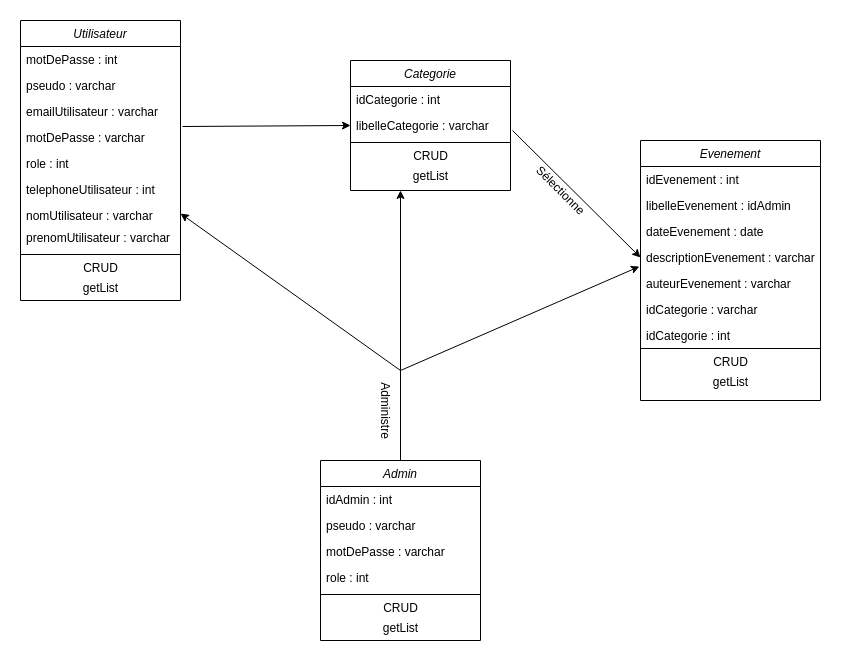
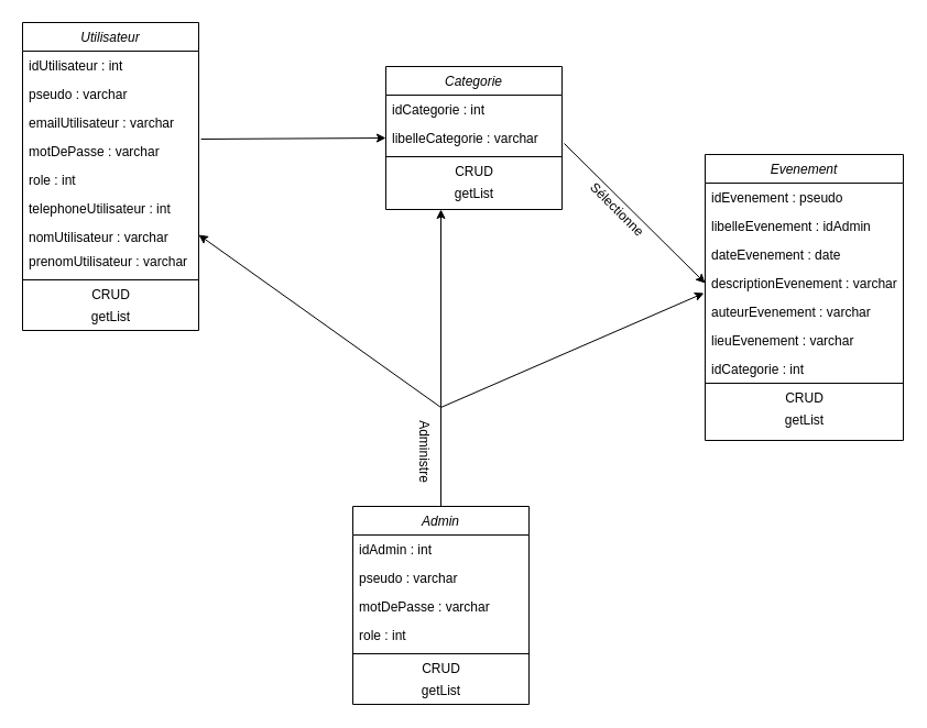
  <mxCell id="0" />
  <mxCell id="1" parent="0" />
  <mxCell id="2" value="Utilisateur" style="swimlane;fontStyle=2;align=center;verticalAlign=top;childLayout=stackLayout;horizontal=1;startSize=26;horizontalStack=0;resizeParent=1;resizeLast=0;collapsible=1;marginBottom=0;rounded=0;shadow=0;strokeWidth=1;" parent="1" vertex="1"><mxGeometry x="20" y="20" width="160" height="280" as="geometry"><mxRectangle x="230" y="140" width="160" height="26" as="alternateBounds" /></mxGeometry></mxCell>
- <mxCell id="3" value="motDePasse : int" style="text;align=left;verticalAlign=top;spacingLeft=4;spacingRight=4;overflow=hidden;rotatable=0;points=[[0,0.5],[1,0.5]];portConstraint=eastwest;" parent="2" vertex="1"><mxGeometry y="26" width="160" height="26" as="geometry" /></mxCell>
+ <mxCell id="3" value="idUtilisateur : int" style="text;align=left;verticalAlign=top;spacingLeft=4;spacingRight=4;overflow=hidden;rotatable=0;points=[[0,0.5],[1,0.5]];portConstraint=eastwest;" parent="2" vertex="1"><mxGeometry y="26" width="160" height="26" as="geometry" /></mxCell>
  <mxCell id="4" value="pseudo : varchar" style="text;align=left;verticalAlign=top;spacingLeft=4;spacingRight=4;overflow=hidden;rotatable=0;points=[[0,0.5],[1,0.5]];portConstraint=eastwest;rounded=0;shadow=0;html=0;" parent="2" vertex="1"><mxGeometry y="52" width="160" height="26" as="geometry" /></mxCell>
  <mxCell id="5" value="emailUtilisateur : varchar" style="text;align=left;verticalAlign=top;spacingLeft=4;spacingRight=4;overflow=hidden;rotatable=0;points=[[0,0.5],[1,0.5]];portConstraint=eastwest;rounded=0;shadow=0;html=0;" parent="2" vertex="1"><mxGeometry y="78" width="160" height="26" as="geometry" /></mxCell>
  <mxCell id="6" value="motDePasse : varchar&#10;&#10;" style="text;align=left;verticalAlign=top;spacingLeft=4;spacingRight=4;overflow=hidden;rotatable=0;points=[[0,0.5],[1,0.5]];portConstraint=eastwest;rounded=0;shadow=0;html=0;" parent="2" vertex="1"><mxGeometry y="104" width="160" height="26" as="geometry" /></mxCell>
  <mxCell id="7" value="role : int&#10;" style="text;align=left;verticalAlign=top;spacingLeft=4;spacingRight=4;overflow=hidden;rotatable=0;points=[[0,0.5],[1,0.5]];portConstraint=eastwest;" parent="2" vertex="1"><mxGeometry y="130" width="160" height="26" as="geometry" /></mxCell>
  <mxCell id="8" value="telephoneUtilisateur : int" style="text;align=left;verticalAlign=top;spacingLeft=4;spacingRight=4;overflow=hidden;rotatable=0;points=[[0,0.5],[1,0.5]];portConstraint=eastwest;" parent="2" vertex="1"><mxGeometry y="156" width="160" height="26" as="geometry" /></mxCell>
  <mxCell id="9" value="nomUtilisateur : varchar" style="text;align=left;verticalAlign=top;spacingLeft=4;spacingRight=4;overflow=hidden;rotatable=0;points=[[0,0.5],[1,0.5]];portConstraint=eastwest;" parent="2" vertex="1"><mxGeometry y="182" width="160" height="22" as="geometry" /></mxCell>
  <mxCell id="10" value="prenomUtilisateur : varchar" style="text;align=left;verticalAlign=top;spacingLeft=4;spacingRight=4;overflow=hidden;rotatable=0;points=[[0,0.5],[1,0.5]];portConstraint=eastwest;" parent="2" vertex="1"><mxGeometry y="204" width="160" height="26" as="geometry" /></mxCell>
  <mxCell id="11" value="" style="line;html=1;strokeWidth=1;align=left;verticalAlign=middle;spacingTop=-1;spacingLeft=3;spacingRight=3;rotatable=0;labelPosition=right;points=[];portConstraint=eastwest;" parent="2" vertex="1"><mxGeometry y="230" width="160" height="8" as="geometry" /></mxCell>
  <mxCell id="12" value="CRUD" style="text;html=1;align=center;verticalAlign=middle;resizable=0;points=[];autosize=1;" vertex="1" parent="2"><mxGeometry y="238" width="160" height="20" as="geometry" /></mxCell>
  <mxCell id="13" value="getList" style="text;html=1;align=center;verticalAlign=middle;resizable=0;points=[];autosize=1;" vertex="1" parent="2"><mxGeometry y="258" width="160" height="20" as="geometry" /></mxCell>
  <mxCell id="14" value="Categorie" style="swimlane;fontStyle=2;align=center;verticalAlign=top;childLayout=stackLayout;horizontal=1;startSize=26;horizontalStack=0;resizeParent=1;resizeLast=0;collapsible=1;marginBottom=0;rounded=0;shadow=0;strokeWidth=1;" parent="1" vertex="1"><mxGeometry x="350" y="60" width="160" height="130" as="geometry"><mxRectangle x="230" y="140" width="160" height="26" as="alternateBounds" /></mxGeometry></mxCell>
  <mxCell id="15" value="idCategorie : int" style="text;align=left;verticalAlign=top;spacingLeft=4;spacingRight=4;overflow=hidden;rotatable=0;points=[[0,0.5],[1,0.5]];portConstraint=eastwest;" parent="14" vertex="1"><mxGeometry y="26" width="160" height="26" as="geometry" /></mxCell>
  <mxCell id="16" value="libelleCategorie : varchar" style="text;align=left;verticalAlign=top;spacingLeft=4;spacingRight=4;overflow=hidden;rotatable=0;points=[[0,0.5],[1,0.5]];portConstraint=eastwest;rounded=0;shadow=0;html=0;" parent="14" vertex="1"><mxGeometry y="52" width="160" height="26" as="geometry" /></mxCell>
  <mxCell id="17" value="" style="line;html=1;strokeWidth=1;align=left;verticalAlign=middle;spacingTop=-1;spacingLeft=3;spacingRight=3;rotatable=0;labelPosition=right;points=[];portConstraint=eastwest;" parent="14" vertex="1"><mxGeometry y="78" width="160" height="8" as="geometry" /></mxCell>
  <mxCell id="18" value="CRUD" style="text;html=1;align=center;verticalAlign=middle;resizable=0;points=[];autosize=1;" vertex="1" parent="14"><mxGeometry y="86" width="160" height="20" as="geometry" /></mxCell>
  <mxCell id="19" value="getList" style="text;html=1;align=center;verticalAlign=middle;resizable=0;points=[];autosize=1;" vertex="1" parent="14"><mxGeometry y="106" width="160" height="20" as="geometry" /></mxCell>
  <mxCell id="20" value="Evenement" style="swimlane;fontStyle=2;align=center;verticalAlign=top;childLayout=stackLayout;horizontal=1;startSize=26;horizontalStack=0;resizeParent=1;resizeLast=0;collapsible=1;marginBottom=0;rounded=0;shadow=0;strokeWidth=1;" parent="1" vertex="1"><mxGeometry x="640" y="140" width="180" height="260" as="geometry"><mxRectangle x="230" y="140" width="160" height="26" as="alternateBounds" /></mxGeometry></mxCell>
- <mxCell id="21" value="idEvenement : int" style="text;align=left;verticalAlign=top;spacingLeft=4;spacingRight=4;overflow=hidden;rotatable=0;points=[[0,0.5],[1,0.5]];portConstraint=eastwest;" parent="20" vertex="1"><mxGeometry y="26" width="180" height="26" as="geometry" /></mxCell>
+ <mxCell id="21" value="idEvenement : pseudo" style="text;align=left;verticalAlign=top;spacingLeft=4;spacingRight=4;overflow=hidden;rotatable=0;points=[[0,0.5],[1,0.5]];portConstraint=eastwest;" parent="20" vertex="1"><mxGeometry y="26" width="180" height="26" as="geometry" /></mxCell>
  <mxCell id="22" value="libelleEvenement : idAdmin" style="text;align=left;verticalAlign=top;spacingLeft=4;spacingRight=4;overflow=hidden;rotatable=0;points=[[0,0.5],[1,0.5]];portConstraint=eastwest;rounded=0;shadow=0;html=0;" parent="20" vertex="1"><mxGeometry y="52" width="180" height="26" as="geometry" /></mxCell>
  <mxCell id="23" value="dateEvenement : date" style="text;align=left;verticalAlign=top;spacingLeft=4;spacingRight=4;overflow=hidden;rotatable=0;points=[[0,0.5],[1,0.5]];portConstraint=eastwest;rounded=0;shadow=0;html=0;" parent="20" vertex="1"><mxGeometry y="78" width="180" height="26" as="geometry" /></mxCell>
  <mxCell id="24" value="descriptionEvenement : varchar&#10;&#10;" style="text;align=left;verticalAlign=top;spacingLeft=4;spacingRight=4;overflow=hidden;rotatable=0;points=[[0,0.5],[1,0.5]];portConstraint=eastwest;rounded=0;shadow=0;html=0;" parent="20" vertex="1"><mxGeometry y="104" width="180" height="26" as="geometry" /></mxCell>
  <mxCell id="25" value="auteurEvenement : varchar&#10;" style="text;align=left;verticalAlign=top;spacingLeft=4;spacingRight=4;overflow=hidden;rotatable=0;points=[[0,0.5],[1,0.5]];portConstraint=eastwest;" parent="20" vertex="1"><mxGeometry y="130" width="180" height="26" as="geometry" /></mxCell>
- <mxCell id="26" value="idCategorie : varchar" style="text;align=left;verticalAlign=top;spacingLeft=4;spacingRight=4;overflow=hidden;rotatable=0;points=[[0,0.5],[1,0.5]];portConstraint=eastwest;" parent="20" vertex="1"><mxGeometry y="156" width="180" height="26" as="geometry" /></mxCell>
+ <mxCell id="26" value="lieuEvenement : varchar" style="text;align=left;verticalAlign=top;spacingLeft=4;spacingRight=4;overflow=hidden;rotatable=0;points=[[0,0.5],[1,0.5]];portConstraint=eastwest;" parent="20" vertex="1"><mxGeometry y="156" width="180" height="26" as="geometry" /></mxCell>
  <mxCell id="27" value="idCategorie : int&#10;" style="text;align=left;verticalAlign=top;spacingLeft=4;spacingRight=4;overflow=hidden;rotatable=0;points=[[0,0.5],[1,0.5]];portConstraint=eastwest;" parent="20" vertex="1"><mxGeometry y="182" width="180" height="22" as="geometry" /></mxCell>
  <mxCell id="28" value="" style="line;html=1;strokeWidth=1;align=left;verticalAlign=middle;spacingTop=-1;spacingLeft=3;spacingRight=3;rotatable=0;labelPosition=right;points=[];portConstraint=eastwest;" parent="20" vertex="1"><mxGeometry y="204" width="180" height="8" as="geometry" /></mxCell>
  <mxCell id="29" value="CRUD" style="text;html=1;align=center;verticalAlign=middle;resizable=0;points=[];autosize=1;" vertex="1" parent="20"><mxGeometry y="212" width="180" height="20" as="geometry" /></mxCell>
  <mxCell id="30" value="getList" style="text;html=1;align=center;verticalAlign=middle;resizable=0;points=[];autosize=1;" vertex="1" parent="20"><mxGeometry y="232" width="180" height="20" as="geometry" /></mxCell>
  <mxCell id="31" value="" style="endArrow=classic;html=1;entryX=0;entryY=0.5;entryDx=0;entryDy=0;exitX=1.013;exitY=0.077;exitDx=0;exitDy=0;exitPerimeter=0;" edge="1" parent="1" source="6" target="16"><mxGeometry width="50" height="50" relative="1" as="geometry"><mxPoint x="180" y="140" as="sourcePoint" /><mxPoint x="230" y="90" as="targetPoint" /><Array as="points" /></mxGeometry></mxCell>
  <mxCell id="32" value="" style="endArrow=classic;html=1;entryX=0;entryY=0.5;entryDx=0;entryDy=0;" edge="1" parent="1" target="24"><mxGeometry width="50" height="50" relative="1" as="geometry"><mxPoint x="512" y="130" as="sourcePoint" /><mxPoint x="440" y="270" as="targetPoint" /></mxGeometry></mxCell>
  <mxCell id="33" value="Sélectionne" style="text;html=1;align=center;verticalAlign=middle;resizable=0;points=[];autosize=1;rotation=45;" vertex="1" parent="1"><mxGeometry x="520" y="180" width="80" height="20" as="geometry" /></mxCell>
  <mxCell id="34" value="Admin" style="swimlane;fontStyle=2;align=center;verticalAlign=top;childLayout=stackLayout;horizontal=1;startSize=26;horizontalStack=0;resizeParent=1;resizeLast=0;collapsible=1;marginBottom=0;rounded=0;shadow=0;strokeWidth=1;" parent="1" vertex="1"><mxGeometry x="320" y="460" width="160" height="180" as="geometry"><mxRectangle x="230" y="140" width="160" height="26" as="alternateBounds" /></mxGeometry></mxCell>
  <mxCell id="35" value="idAdmin : int" style="text;align=left;verticalAlign=top;spacingLeft=4;spacingRight=4;overflow=hidden;rotatable=0;points=[[0,0.5],[1,0.5]];portConstraint=eastwest;" parent="34" vertex="1"><mxGeometry y="26" width="160" height="26" as="geometry" /></mxCell>
  <mxCell id="36" value="pseudo : varchar" style="text;align=left;verticalAlign=top;spacingLeft=4;spacingRight=4;overflow=hidden;rotatable=0;points=[[0,0.5],[1,0.5]];portConstraint=eastwest;rounded=0;shadow=0;html=0;" parent="34" vertex="1"><mxGeometry y="52" width="160" height="26" as="geometry" /></mxCell>
  <mxCell id="37" value="motDePasse : varchar&#10;&#10;" style="text;align=left;verticalAlign=top;spacingLeft=4;spacingRight=4;overflow=hidden;rotatable=0;points=[[0,0.5],[1,0.5]];portConstraint=eastwest;rounded=0;shadow=0;html=0;" parent="34" vertex="1"><mxGeometry y="78" width="160" height="26" as="geometry" /></mxCell>
  <mxCell id="38" value="role : int&#10;" style="text;align=left;verticalAlign=top;spacingLeft=4;spacingRight=4;overflow=hidden;rotatable=0;points=[[0,0.5],[1,0.5]];portConstraint=eastwest;" parent="34" vertex="1"><mxGeometry y="104" width="160" height="26" as="geometry" /></mxCell>
  <mxCell id="39" value="" style="line;html=1;strokeWidth=1;align=left;verticalAlign=middle;spacingTop=-1;spacingLeft=3;spacingRight=3;rotatable=0;labelPosition=right;points=[];portConstraint=eastwest;" parent="34" vertex="1"><mxGeometry y="130" width="160" height="8" as="geometry" /></mxCell>
  <mxCell id="40" value="CRUD" style="text;html=1;align=center;verticalAlign=middle;resizable=0;points=[];autosize=1;" vertex="1" parent="34"><mxGeometry y="138" width="160" height="20" as="geometry" /></mxCell>
  <mxCell id="41" value="getList" style="text;html=1;align=center;verticalAlign=middle;resizable=0;points=[];autosize=1;" vertex="1" parent="34"><mxGeometry y="158" width="160" height="20" as="geometry" /></mxCell>
  <mxCell id="42" value="" style="endArrow=none;html=1;" edge="1" parent="1"><mxGeometry width="50" height="50" relative="1" as="geometry"><mxPoint x="400" y="420" as="sourcePoint" /><mxPoint x="400" y="370" as="targetPoint" /></mxGeometry></mxCell>
  <mxCell id="43" value="" style="endArrow=classic;html=1;entryX=1;entryY=0.5;entryDx=0;entryDy=0;" edge="1" parent="1" target="9"><mxGeometry width="50" height="50" relative="1" as="geometry"><mxPoint x="400" y="370" as="sourcePoint" /><mxPoint x="440" y="270" as="targetPoint" /></mxGeometry></mxCell>
  <mxCell id="44" value="" style="endArrow=classic;html=1;" edge="1" parent="1"><mxGeometry width="50" height="50" relative="1" as="geometry"><mxPoint x="400" y="370" as="sourcePoint" /><mxPoint x="400" y="190" as="targetPoint" /></mxGeometry></mxCell>
  <mxCell id="45" value="" style="endArrow=classic;html=1;entryX=-0.006;entryY=0.846;entryDx=0;entryDy=0;entryPerimeter=0;" edge="1" parent="1" target="24"><mxGeometry width="50" height="50" relative="1" as="geometry"><mxPoint x="400" y="370" as="sourcePoint" /><mxPoint x="410" y="180" as="targetPoint" /></mxGeometry></mxCell>
  <mxCell id="46" value="Administre" style="text;html=1;align=center;verticalAlign=middle;resizable=0;points=[];autosize=1;rotation=90;" vertex="1" parent="1"><mxGeometry x="350" y="400" width="70" height="20" as="geometry" /></mxCell>
  <mxCell id="47" value="" style="endArrow=none;html=1;exitX=0.5;exitY=0;exitDx=0;exitDy=0;" edge="1" parent="1" source="34"><mxGeometry width="50" height="50" relative="1" as="geometry"><mxPoint x="400" y="460" as="sourcePoint" /><mxPoint x="400" y="419" as="targetPoint" /></mxGeometry></mxCell>
